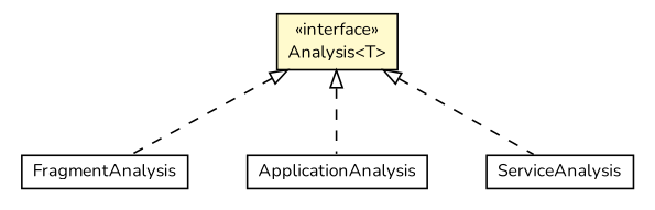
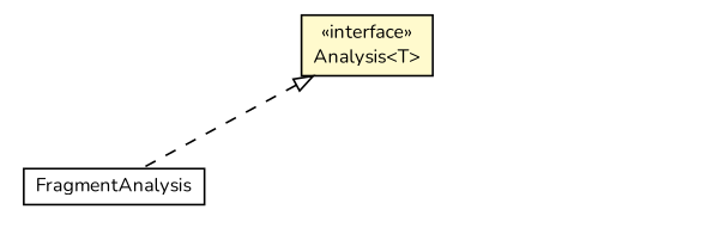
  digraph {
    fontname=Nunito
    nodesep=0.25
    ranksep=0.5
    node [fontcolor=black fontname=Nunito fontsize=10.0 shape=plaintext]
    edge [arrowtail=empty dir=back fontname=Nunito fontsize=10 headport=p labelfontname=Helvetica labelfontsize=10 style=dashed tailport=p]
    n1 [label=<<table title="org.androidtransfuse.analysis.Analysis" border="0" cellborder="1" cellspacing="0" cellpadding="2" port="p" bgcolor="lemonChiffon" href="./Analysis.html"> 		<tr><td><table border="0" cellspacing="0" cellpadding="1"> <tr><td align="center" balign="center"> &#171;interface&#187; </td></tr> <tr><td align="center" balign="center"> Analysis&lt;T&gt; </td></tr> 		</table></td></tr> 		</table>>]
    n2 [label=<<table title="org.androidtransfuse.analysis.FragmentAnalysis" border="0" cellborder="1" cellspacing="0" cellpadding="2" port="p" href="./FragmentAnalysis.html"> 		<tr><td><table border="0" cellspacing="0" cellpadding="1"> <tr><td align="center" balign="center"> FragmentAnalysis </td></tr> 		</table></td></tr> 		</table>>]
-   n3 [label=<<table title="org.androidtransfuse.analysis.ApplicationAnalysis" border="0" cellborder="1" cellspacing="0" cellpadding="2" port="p" href="./ApplicationAnalysis.html"> 		<tr><td><table border="0" cellspacing="0" cellpadding="1"> <tr><td align="center" balign="center"> ApplicationAnalysis </td></tr> 		</table></td></tr> 		</table>>]
-   n4 [label=<<table title="org.androidtransfuse.analysis.ServiceAnalysis" border="0" cellborder="1" cellspacing="0" cellpadding="2" port="p" href="./ServiceAnalysis.html"> 		<tr><td><table border="0" cellspacing="0" cellpadding="1"> <tr><td align="center" balign="center"> ServiceAnalysis </td></tr> 		</table></td></tr> 		</table>>]
    n1 -> n2
-   n1 -> n3
-   n1 -> n4
  }
